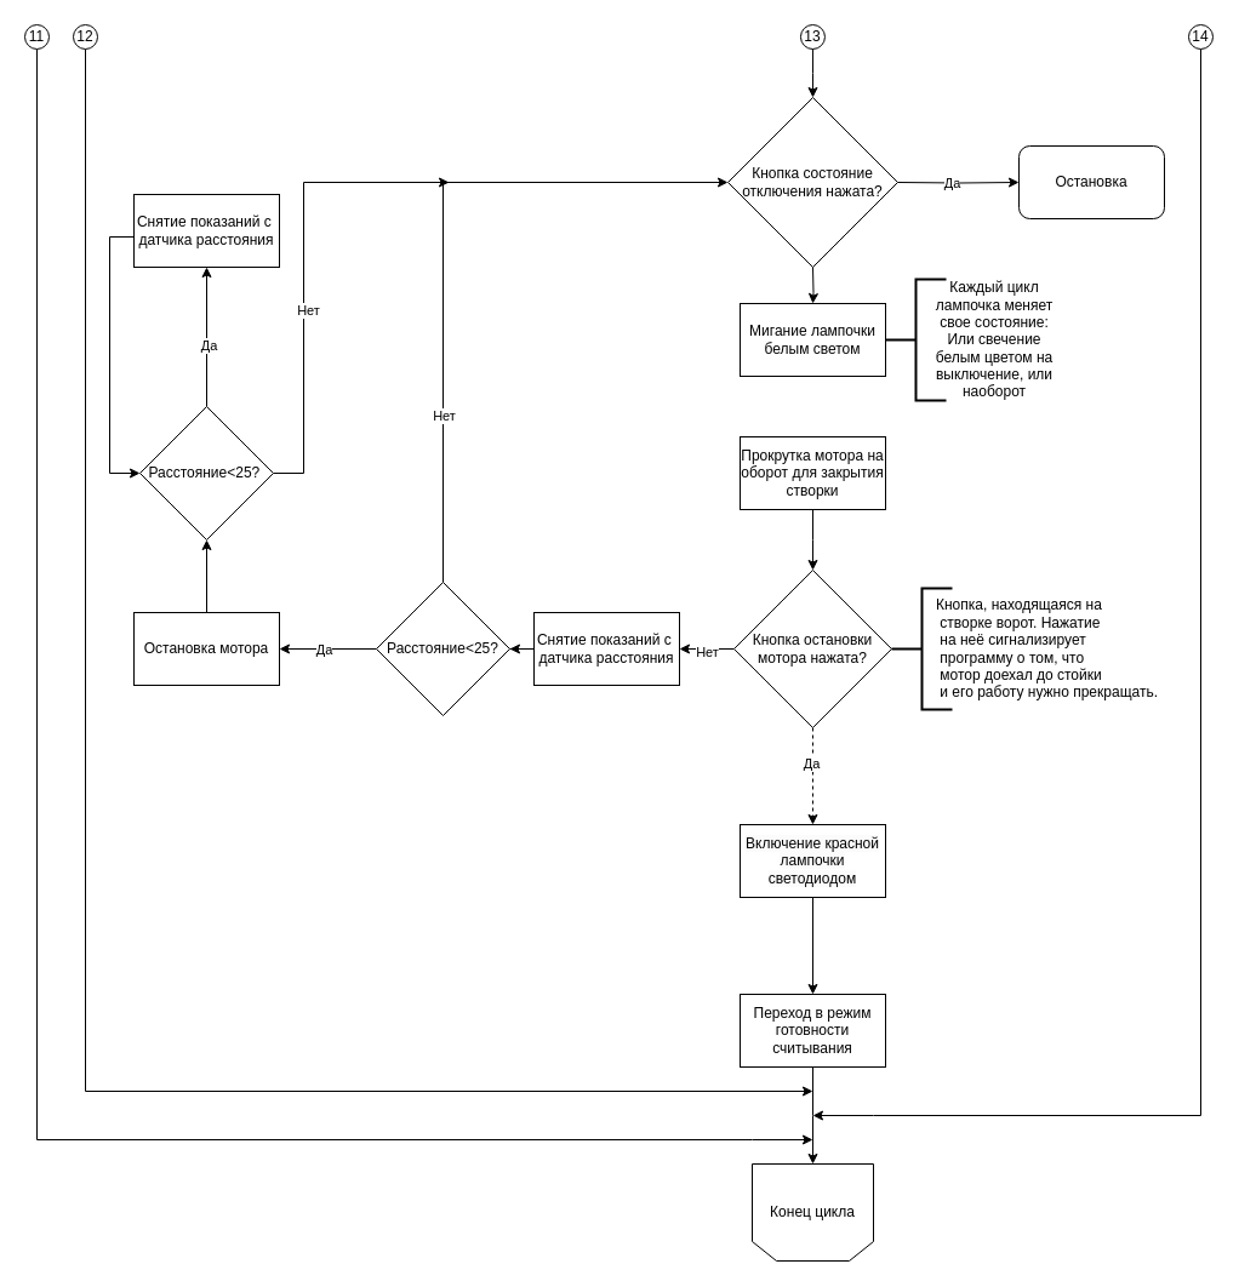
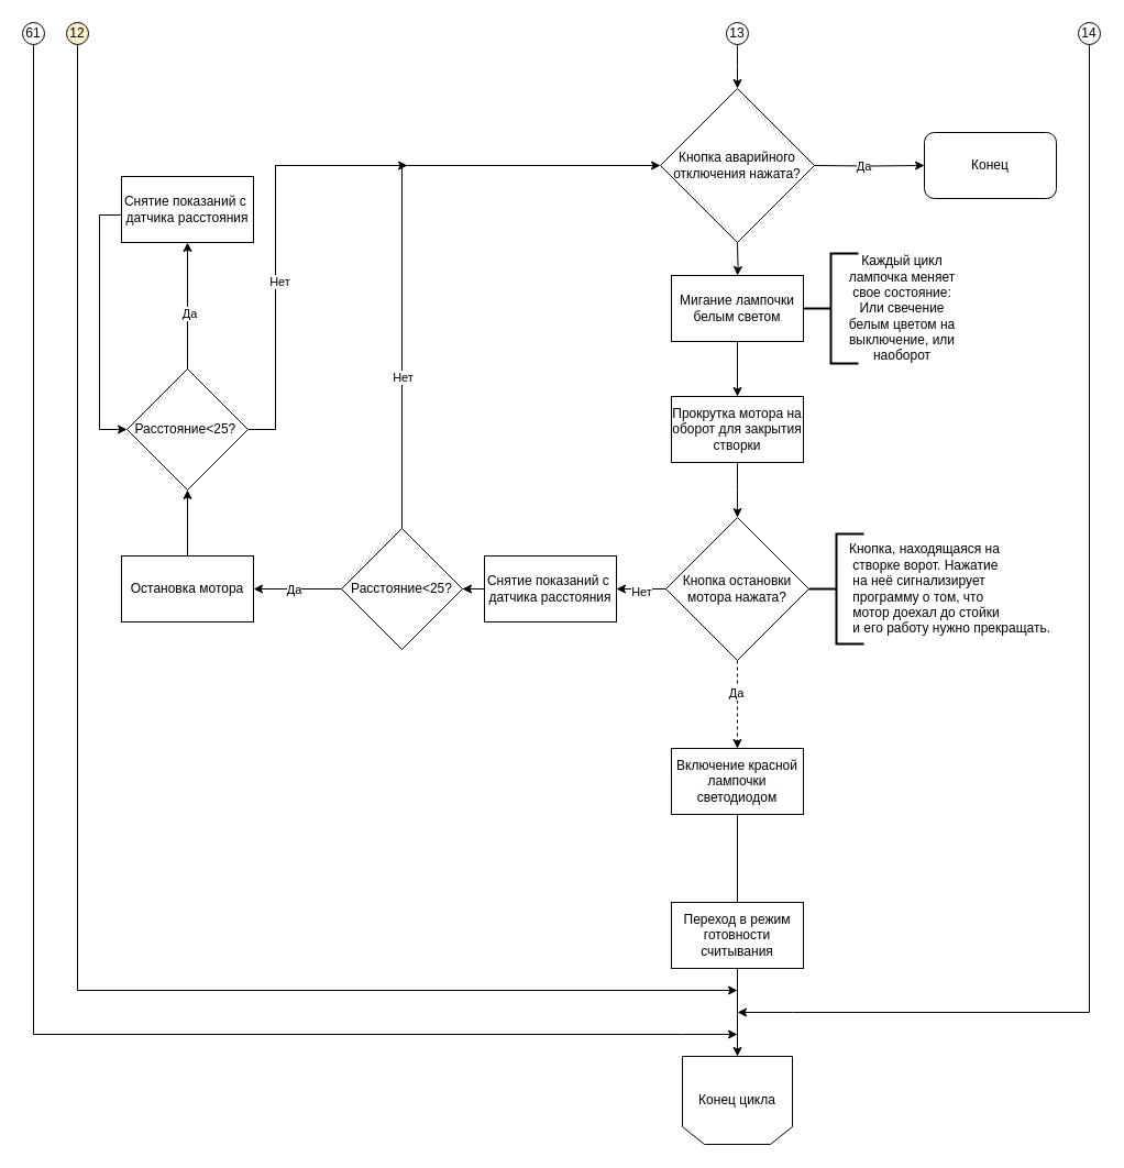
  <mxCell id="0" />
  <mxCell id="1" parent="0" />
- <mxCell id="2" value="Кнопка состояние отключения нажата?" style="rhombus;whiteSpace=wrap;html=1;" parent="1" vertex="1"><mxGeometry x="600" y="80" width="140" height="140" as="geometry" /></mxCell>
+ <mxCell id="2" value="Кнопка аварийного отключения нажата?" style="rhombus;whiteSpace=wrap;html=1;" parent="1" vertex="1"><mxGeometry x="600" y="80" width="140" height="140" as="geometry" /></mxCell>
  <mxCell id="3" value="Конец цикла" style="shape=loopLimit;whiteSpace=wrap;html=1;direction=west;" parent="1" vertex="1"><mxGeometry x="620" y="960" width="100" height="80" as="geometry" /></mxCell>
  <mxCell id="4" style="edgeStyle=orthogonalEdgeStyle;rounded=0;orthogonalLoop=1;jettySize=auto;html=1;entryX=0;entryY=0.5;entryDx=0;entryDy=0;" parent="1" target="7" edge="1"><mxGeometry relative="1" as="geometry"><mxPoint x="740" y="150" as="sourcePoint" /></mxGeometry></mxCell>
  <mxCell id="5" value="Да" style="edgeLabel;html=1;align=center;verticalAlign=middle;resizable=0;points=[];" parent="4" vertex="1" connectable="0"><mxGeometry x="-0.095" relative="1" as="geometry"><mxPoint as="offset" /></mxGeometry></mxCell>
  <mxCell id="6" value="" style="edgeStyle=orthogonalEdgeStyle;rounded=0;orthogonalLoop=1;jettySize=auto;html=1;" parent="1" target="13" edge="1"><mxGeometry relative="1" as="geometry"><mxPoint x="670" y="220" as="sourcePoint" /></mxGeometry></mxCell>
- <mxCell id="7" value="Остановка" style="rounded=1;whiteSpace=wrap;html=1;" parent="1" vertex="1"><mxGeometry x="840" y="120" width="120" height="60" as="geometry" /></mxCell>
+ <mxCell id="7" value="Конец" style="rounded=1;whiteSpace=wrap;html=1;" parent="1" vertex="1"><mxGeometry x="840" y="120" width="120" height="60" as="geometry" /></mxCell>
  <mxCell id="8" value="" style="edgeStyle=orthogonalEdgeStyle;rounded=0;orthogonalLoop=1;jettySize=auto;html=1;" parent="1" source="9" edge="1"><mxGeometry relative="1" as="geometry"><mxPoint x="670" y="470" as="targetPoint" /></mxGeometry></mxCell>
  <mxCell id="9" value="Прокрутка мотора на оборот для закрытия створки" style="whiteSpace=wrap;html=1;" parent="1" vertex="1"><mxGeometry x="610" y="360" width="120" height="60" as="geometry" /></mxCell>
  <mxCell id="10" value="" style="strokeWidth=2;html=1;shape=mxgraph.flowchart.annotation_2;align=left;labelPosition=right;pointerEvents=1;" parent="1" vertex="1"><mxGeometry x="735" y="485" width="50" height="100" as="geometry" /></mxCell>
  <mxCell id="11" value="&lt;font style=&quot;background-color: light-dark(#ffffff, var(--ge-dark-color, #121212));&quot;&gt;Кнопка, находящаяся на&lt;/font&gt;&lt;div&gt;&lt;div style=&quot;&quot;&gt;&lt;span style=&quot;background-color: light-dark(#ffffff, var(--ge-dark-color, #121212)); color: light-dark(rgb(0, 0, 0), rgb(255, 255, 255));&quot;&gt;&amp;nbsp;створке ворот.&amp;nbsp;&lt;/span&gt;&lt;span style=&quot;background-color: light-dark(#ffffff, var(--ge-dark-color, #121212)); color: light-dark(rgb(0, 0, 0), rgb(255, 255, 255));&quot;&gt;Нажатие&lt;/span&gt;&lt;/div&gt;&lt;div style=&quot;&quot;&gt;&lt;span style=&quot;background-color: light-dark(#ffffff, var(--ge-dark-color, #121212)); color: light-dark(rgb(0, 0, 0), rgb(255, 255, 255));&quot;&gt;&amp;nbsp;на неё сигнализирует&lt;/span&gt;&lt;/div&gt;&lt;div style=&quot;&quot;&gt;&lt;span style=&quot;background-color: light-dark(#ffffff, var(--ge-dark-color, #121212)); color: light-dark(rgb(0, 0, 0), rgb(255, 255, 255));&quot;&gt;&amp;nbsp;программу о том, что&lt;/span&gt;&lt;/div&gt;&lt;div style=&quot;&quot;&gt;&lt;span style=&quot;background-color: light-dark(#ffffff, var(--ge-dark-color, #121212)); color: light-dark(rgb(0, 0, 0), rgb(255, 255, 255));&quot;&gt;&amp;nbsp;мотор доехал до стойки&lt;/span&gt;&lt;/div&gt;&lt;div style=&quot;&quot;&gt;&lt;span style=&quot;background-color: light-dark(#ffffff, var(--ge-dark-color, #121212)); color: light-dark(rgb(0, 0, 0), rgb(255, 255, 255));&quot;&gt;&amp;nbsp;и его работу нужно прекращать.&lt;/span&gt;&lt;/div&gt;&lt;/div&gt;" style="text;html=1;align=left;verticalAlign=middle;resizable=0;points=[];autosize=1;strokeColor=none;fillColor=none;fontStyle=0;perimeterSpacing=0;labelPosition=center;verticalLabelPosition=middle;container=0;flipV=1;flipH=1;" parent="1" vertex="1"><mxGeometry x="770" y="485" width="210" height="100" as="geometry" /></mxCell>
+ <mxCell id="12" value="" style="edgeStyle=orthogonalEdgeStyle;rounded=0;orthogonalLoop=1;jettySize=auto;html=1;" parent="1" source="13" target="9" edge="1"><mxGeometry relative="1" as="geometry" /></mxCell>
  <mxCell id="13" value="Мигание лампочки белым светом" style="rounded=0;whiteSpace=wrap;html=1;" parent="1" vertex="1"><mxGeometry x="610" y="250" width="120" height="60" as="geometry" /></mxCell>
  <mxCell id="14" value="" style="strokeWidth=2;html=1;shape=mxgraph.flowchart.annotation_2;align=left;labelPosition=right;pointerEvents=1;" parent="1" vertex="1"><mxGeometry x="730" y="230" width="50" height="100" as="geometry" /></mxCell>
  <mxCell id="15" value="Каждый цикл лампочка меняет свое состояние:&lt;div&gt;Или свечение белым цветом на выключение, или наоборот&lt;/div&gt;" style="text;html=1;align=center;verticalAlign=middle;whiteSpace=wrap;rounded=0;" parent="1" vertex="1"><mxGeometry x="765" y="247.5" width="110" height="65" as="geometry" /></mxCell>
  <mxCell id="16" value="" style="edgeStyle=orthogonalEdgeStyle;rounded=0;orthogonalLoop=1;jettySize=auto;html=1;dashed=1;" parent="1" source="20" target="22" edge="1"><mxGeometry relative="1" as="geometry" /></mxCell>
  <mxCell id="17" value="Да" style="edgeLabel;html=1;align=center;verticalAlign=middle;resizable=0;points=[];" parent="16" vertex="1" connectable="0"><mxGeometry x="-0.279" y="-1" relative="1" as="geometry"><mxPoint as="offset" /></mxGeometry></mxCell>
  <mxCell id="18" value="" style="edgeStyle=orthogonalEdgeStyle;rounded=0;orthogonalLoop=1;jettySize=auto;html=1;" parent="1" source="20" edge="1"><mxGeometry relative="1" as="geometry"><mxPoint x="560" y="535" as="targetPoint" /></mxGeometry></mxCell>
  <mxCell id="19" value="Нет" style="edgeLabel;html=1;align=center;verticalAlign=middle;resizable=0;points=[];" parent="18" vertex="1" connectable="0"><mxGeometry x="0.009" y="2" relative="1" as="geometry"><mxPoint as="offset" /></mxGeometry></mxCell>
  <mxCell id="20" value="Кнопка остановки мотора нажата?" style="rhombus;whiteSpace=wrap;html=1;" parent="1" vertex="1"><mxGeometry x="604.96" y="470" width="130" height="130" as="geometry" /></mxCell>
- <mxCell id="21" value="" style="edgeStyle=orthogonalEdgeStyle;rounded=0;orthogonalLoop=1;jettySize=auto;html=1;" parent="1" source="22" target="40" edge="1"><mxGeometry relative="1" as="geometry" /></mxCell>
+ <mxCell id="21" value="" style="edgeStyle=orthogonalEdgeStyle;rounded=0;orthogonalLoop=1;jettySize=auto;html=1;endArrow=none;" parent="1" source="22" target="40" edge="1"><mxGeometry relative="1" as="geometry" /></mxCell>
  <mxCell id="22" value="&lt;span style=&quot;color: rgb(0, 0, 0); font-family: Helvetica; font-size: 12px; font-style: normal; font-variant-ligatures: normal; font-variant-caps: normal; font-weight: 400; letter-spacing: normal; orphans: 2; text-align: center; text-indent: 0px; text-transform: none; widows: 2; word-spacing: 0px; -webkit-text-stroke-width: 0px; white-space: normal; background-color: rgb(251, 251, 251); text-decoration-thickness: initial; text-decoration-style: initial; text-decoration-color: initial; float: none; display: inline !important;&quot;&gt;Включение красной лампочки светодиодом&lt;/span&gt;" style="rounded=0;whiteSpace=wrap;html=1;" parent="1" vertex="1"><mxGeometry x="610" y="680" width="120" height="60" as="geometry" /></mxCell>
  <mxCell id="23" value="" style="edgeStyle=orthogonalEdgeStyle;rounded=0;orthogonalLoop=1;jettySize=auto;html=1;" parent="1" source="24" target="27" edge="1"><mxGeometry relative="1" as="geometry" /></mxCell>
  <mxCell id="24" value="Снятие показаний с&amp;nbsp; датчика расстояния" style="rounded=0;whiteSpace=wrap;html=1;" parent="1" vertex="1"><mxGeometry x="440" y="505" width="120" height="60" as="geometry" /></mxCell>
  <mxCell id="25" value="" style="edgeStyle=orthogonalEdgeStyle;rounded=0;orthogonalLoop=1;jettySize=auto;html=1;" parent="1" source="27" edge="1"><mxGeometry relative="1" as="geometry"><mxPoint x="230" y="535" as="targetPoint" /></mxGeometry></mxCell>
  <mxCell id="26" value="Да" style="edgeLabel;html=1;align=center;verticalAlign=middle;resizable=0;points=[];" parent="25" vertex="1" connectable="0"><mxGeometry x="0.082" relative="1" as="geometry"><mxPoint as="offset" /></mxGeometry></mxCell>
  <mxCell id="27" value="Расстояние&amp;lt;25?" style="rhombus;whiteSpace=wrap;html=1;rounded=0;" parent="1" vertex="1"><mxGeometry x="310" y="480" width="110" height="110" as="geometry" /></mxCell>
  <mxCell id="28" value="" style="endArrow=classic;html=1;rounded=0;exitX=0.5;exitY=0;exitDx=0;exitDy=0;entryX=0;entryY=0.5;entryDx=0;entryDy=0;" parent="1" source="27" edge="1"><mxGeometry width="50" height="50" relative="1" as="geometry"><mxPoint x="280" y="480" as="sourcePoint" /><mxPoint x="600" y="150" as="targetPoint" /><Array as="points"><mxPoint x="365" y="150" /></Array></mxGeometry></mxCell>
  <mxCell id="29" value="Нет" style="edgeLabel;html=1;align=center;verticalAlign=middle;resizable=0;points=[];" parent="28" vertex="1" connectable="0"><mxGeometry x="-0.015" y="2" relative="1" as="geometry"><mxPoint x="2" y="140" as="offset" /></mxGeometry></mxCell>
  <mxCell id="30" value="" style="edgeStyle=orthogonalEdgeStyle;rounded=0;orthogonalLoop=1;jettySize=auto;html=1;" parent="1" source="31" target="36" edge="1"><mxGeometry relative="1" as="geometry" /></mxCell>
  <mxCell id="31" value="Остановка мотора" style="rounded=0;whiteSpace=wrap;html=1;" parent="1" vertex="1"><mxGeometry x="110" y="505" width="120" height="60" as="geometry" /></mxCell>
  <mxCell id="32" value="" style="edgeStyle=orthogonalEdgeStyle;rounded=0;orthogonalLoop=1;jettySize=auto;html=1;" parent="1" source="36" target="38" edge="1"><mxGeometry relative="1" as="geometry" /></mxCell>
  <mxCell id="33" value="Да" style="edgeLabel;html=1;align=center;verticalAlign=middle;resizable=0;points=[];" parent="32" vertex="1" connectable="0"><mxGeometry x="-0.11" y="-1" relative="1" as="geometry"><mxPoint as="offset" /></mxGeometry></mxCell>
  <mxCell id="34" style="edgeStyle=orthogonalEdgeStyle;rounded=0;orthogonalLoop=1;jettySize=auto;html=1;" parent="1" source="36" edge="1"><mxGeometry relative="1" as="geometry"><mxPoint x="370" y="150" as="targetPoint" /><Array as="points"><mxPoint x="250" y="390" /><mxPoint x="250" y="150" /></Array></mxGeometry></mxCell>
  <mxCell id="35" value="Нет" style="edgeLabel;html=1;align=center;verticalAlign=middle;resizable=0;points=[];" parent="34" vertex="1" connectable="0"><mxGeometry x="-0.168" y="-3" relative="1" as="geometry"><mxPoint as="offset" /></mxGeometry></mxCell>
  <mxCell id="36" value="Расстояние&amp;lt;25?&amp;nbsp;" style="rhombus;whiteSpace=wrap;html=1;rounded=0;" parent="1" vertex="1"><mxGeometry x="115" y="335" width="110" height="110" as="geometry" /></mxCell>
  <mxCell id="37" style="edgeStyle=orthogonalEdgeStyle;rounded=0;orthogonalLoop=1;jettySize=auto;html=1;entryX=0;entryY=0.5;entryDx=0;entryDy=0;" parent="1" source="38" target="36" edge="1"><mxGeometry relative="1" as="geometry"><Array as="points"><mxPoint x="90" y="195" /><mxPoint x="90" y="390" /></Array></mxGeometry></mxCell>
  <mxCell id="38" value="Снятие показаний с&amp;nbsp; датчика расстояния" style="whiteSpace=wrap;html=1;rounded=0;" parent="1" vertex="1"><mxGeometry x="110" y="160" width="120" height="60" as="geometry" /></mxCell>
  <mxCell id="39" value="" style="edgeStyle=orthogonalEdgeStyle;rounded=0;orthogonalLoop=1;jettySize=auto;html=1;" parent="1" source="40" edge="1"><mxGeometry relative="1" as="geometry"><mxPoint x="670" y="960" as="targetPoint" /></mxGeometry></mxCell>
  <mxCell id="40" value="Переход в режим готовности считывания" style="rounded=0;whiteSpace=wrap;html=1;" parent="1" vertex="1"><mxGeometry x="610" y="820" width="120" height="60" as="geometry" /></mxCell>
  <mxCell id="41" value="13" style="ellipse;whiteSpace=wrap;html=1;aspect=fixed;" parent="1" vertex="1"><mxGeometry x="659.96" y="20" width="20" height="20" as="geometry" /></mxCell>
  <mxCell id="42" style="edgeStyle=orthogonalEdgeStyle;rounded=0;orthogonalLoop=1;jettySize=auto;html=1;" parent="1" source="41" edge="1"><mxGeometry relative="1" as="geometry"><mxPoint x="670" y="80" as="targetPoint" /></mxGeometry></mxCell>
  <mxCell id="43" style="edgeStyle=orthogonalEdgeStyle;rounded=0;orthogonalLoop=1;jettySize=auto;html=1;" parent="1" source="44" edge="1"><mxGeometry relative="1" as="geometry"><Array as="points"><mxPoint x="990" y="920" /><mxPoint x="720" y="920" /></Array><mxPoint x="670" y="920" as="targetPoint" /></mxGeometry></mxCell>
  <mxCell id="44" value="14" style="ellipse;whiteSpace=wrap;html=1;aspect=fixed;" parent="1" vertex="1"><mxGeometry x="980" y="20" width="20" height="20" as="geometry" /></mxCell>
  <mxCell id="45" style="edgeStyle=orthogonalEdgeStyle;rounded=0;orthogonalLoop=1;jettySize=auto;html=1;" parent="1" source="46" edge="1"><mxGeometry relative="1" as="geometry"><Array as="points"><mxPoint x="70" y="900" /></Array><mxPoint x="670" y="900" as="targetPoint" /></mxGeometry></mxCell>
- <mxCell id="46" value="12" style="ellipse;whiteSpace=wrap;html=1;aspect=fixed;" parent="1" vertex="1"><mxGeometry x="60" y="20" width="20" height="20" as="geometry" /></mxCell>
+ <mxCell id="46" value="12" style="ellipse;whiteSpace=wrap;html=1;aspect=fixed;fillColor=#fff2cc;" parent="1" vertex="1"><mxGeometry x="60" y="20" width="20" height="20" as="geometry" /></mxCell>
  <mxCell id="47" style="edgeStyle=orthogonalEdgeStyle;rounded=0;orthogonalLoop=1;jettySize=auto;html=1;" parent="1" source="48" edge="1"><mxGeometry relative="1" as="geometry"><Array as="points"><mxPoint x="30" y="940" /><mxPoint x="620" y="940" /></Array><mxPoint x="670" y="940" as="targetPoint" /></mxGeometry></mxCell>
- <mxCell id="48" value="11" style="ellipse;whiteSpace=wrap;html=1;aspect=fixed;" parent="1" vertex="1"><mxGeometry x="20" y="20" width="20" height="20" as="geometry" /></mxCell>
+ <mxCell id="48" value="61" style="ellipse;whiteSpace=wrap;html=1;aspect=fixed;" parent="1" vertex="1"><mxGeometry x="20" y="20" width="20" height="20" as="geometry" /></mxCell>
